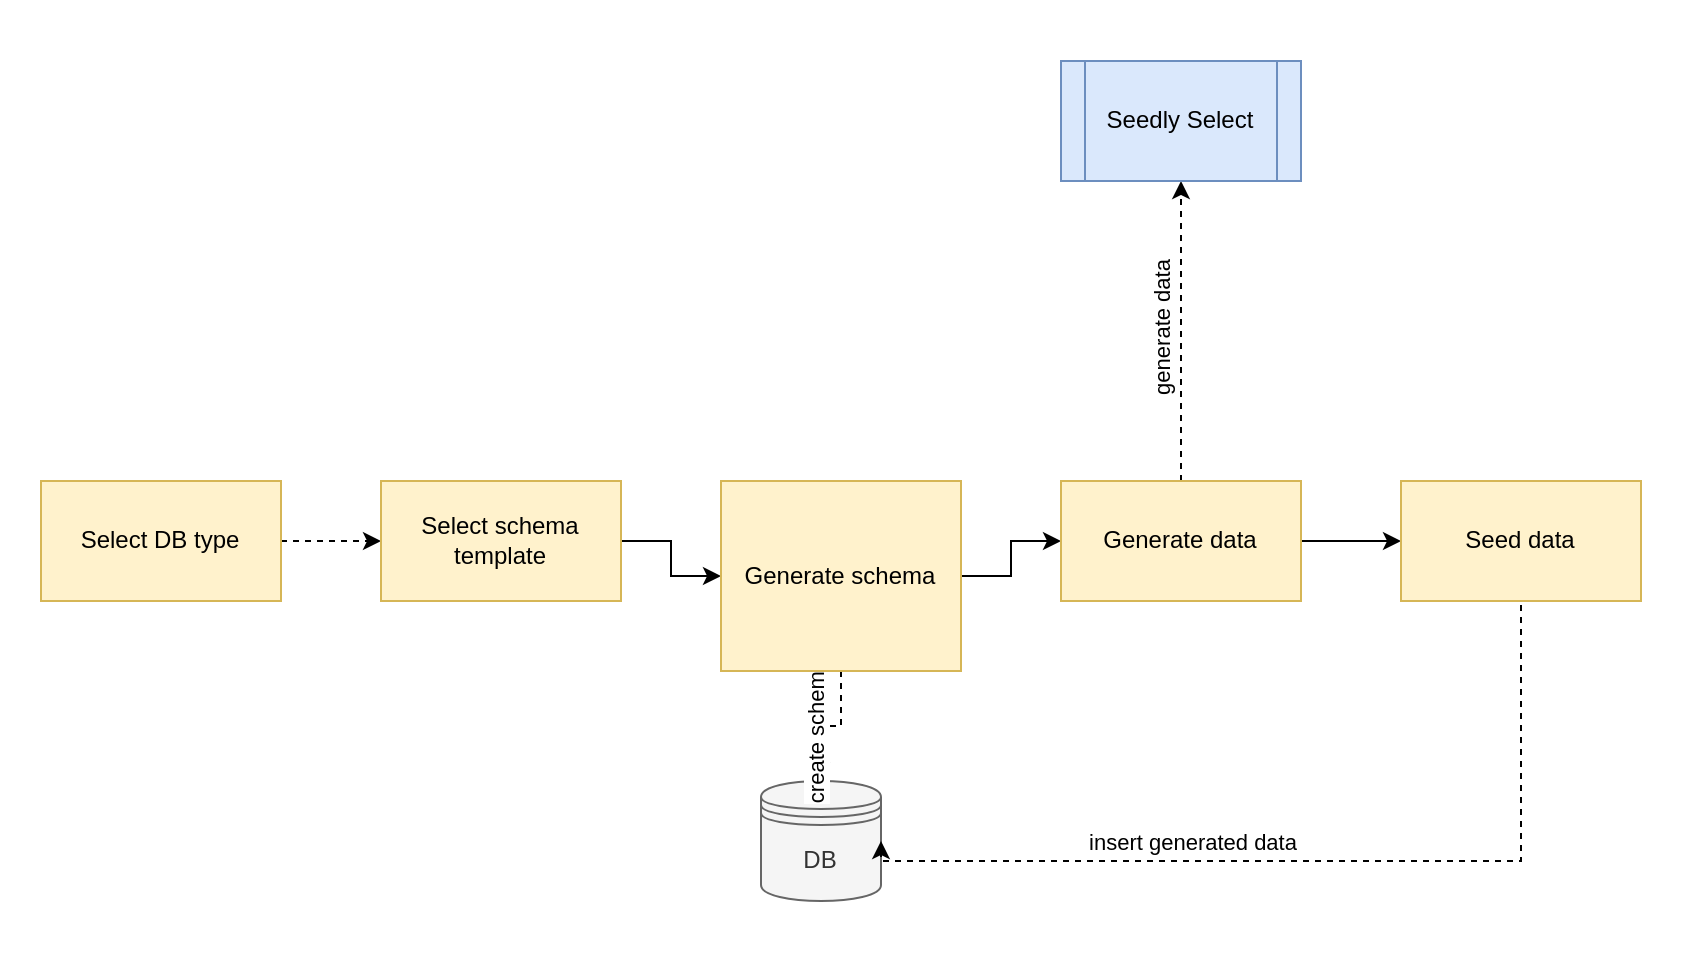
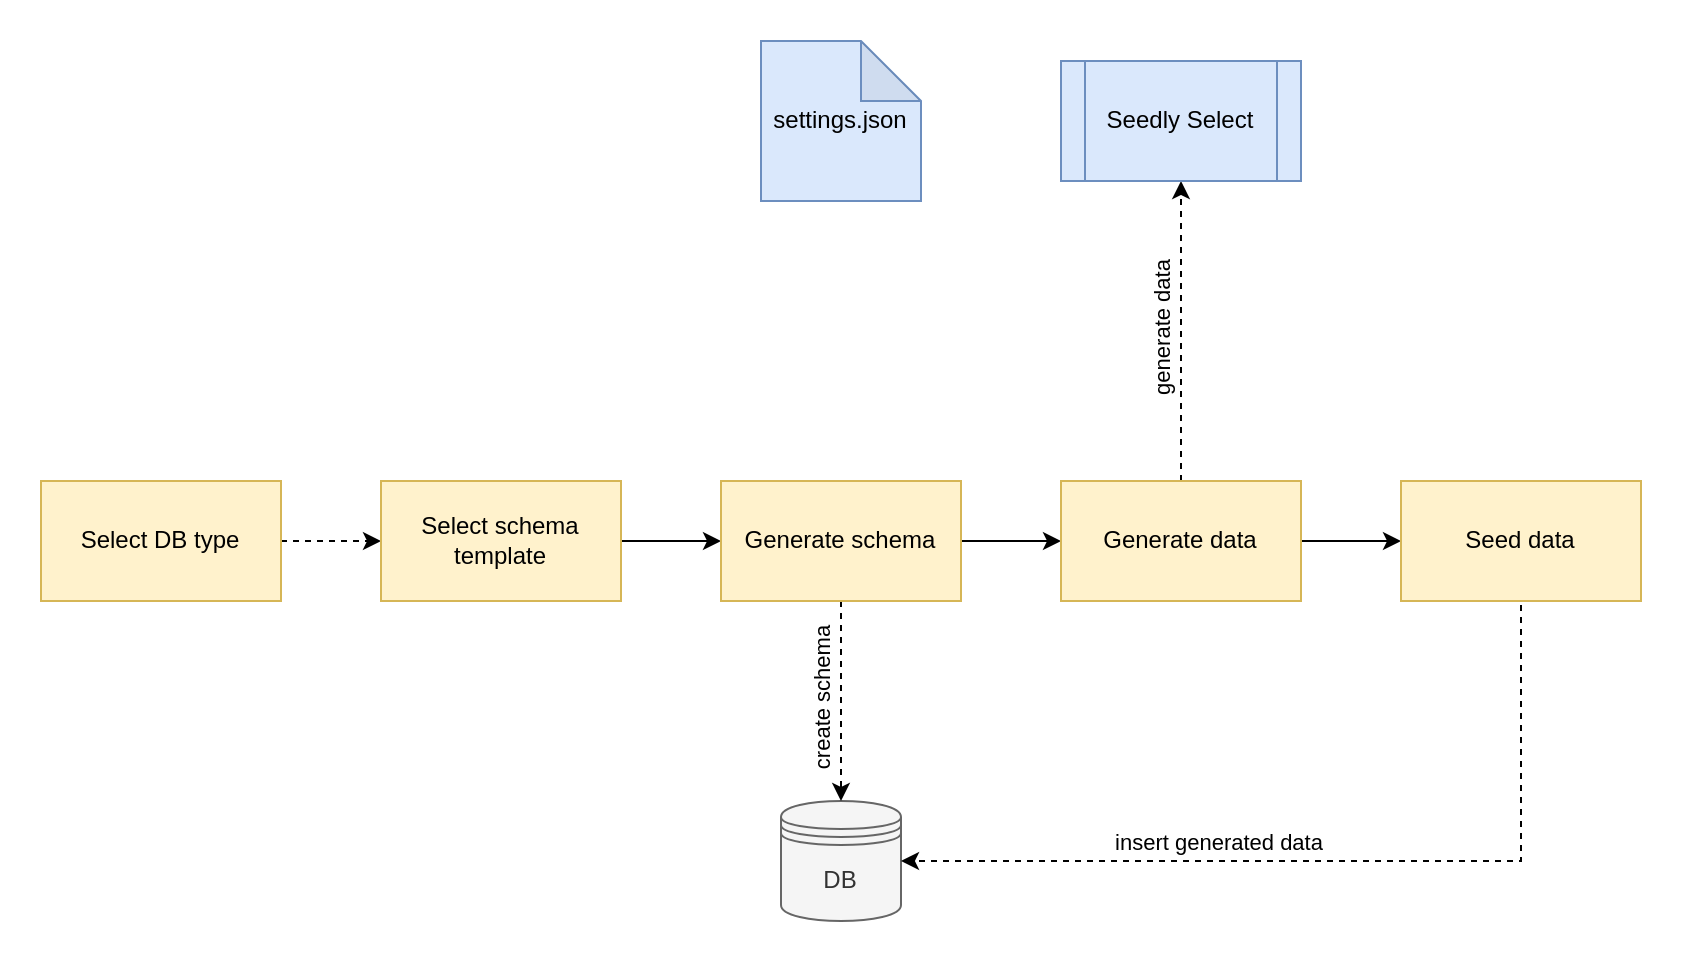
  <mxCell id="0" />
  <mxCell id="1" parent="0" />
- <mxCell id="2" value="DB" style="shape=datastore;whiteSpace=wrap;html=1;fillColor=#f5f5f5;fontColor=#333333;strokeColor=#666666;" vertex="1" parent="1"><mxGeometry x="380" y="390" width="60" height="60" as="geometry" /></mxCell>
+ <mxCell id="2" value="DB" style="shape=datastore;whiteSpace=wrap;html=1;fillColor=#f5f5f5;fontColor=#333333;strokeColor=#666666;" vertex="1" parent="1"><mxGeometry x="390" y="400" width="60" height="60" as="geometry" /></mxCell>
  <mxCell id="3" value="" style="edgeStyle=orthogonalEdgeStyle;rounded=0;orthogonalLoop=1;jettySize=auto;html=1;dashed=1;" edge="1" parent="1" source="4" target="6"><mxGeometry relative="1" as="geometry" /></mxCell>
  <mxCell id="4" value="Select DB type" style="rounded=0;whiteSpace=wrap;html=1;fillColor=#fff2cc;strokeColor=#d6b656;" vertex="1" parent="1"><mxGeometry x="20" y="240" width="120" height="60" as="geometry" /></mxCell>
  <mxCell id="5" value="" style="edgeStyle=orthogonalEdgeStyle;rounded=0;orthogonalLoop=1;jettySize=auto;html=1;" edge="1" parent="1" source="6" target="10"><mxGeometry relative="1" as="geometry" /></mxCell>
  <mxCell id="6" value="Select schema template" style="whiteSpace=wrap;html=1;rounded=0;fillColor=#fff2cc;strokeColor=#d6b656;" vertex="1" parent="1"><mxGeometry x="190" y="240" width="120" height="60" as="geometry" /></mxCell>
  <mxCell id="7" value="" style="edgeStyle=orthogonalEdgeStyle;rounded=0;orthogonalLoop=1;jettySize=auto;html=1;" edge="1" parent="1" source="10" target="14"><mxGeometry relative="1" as="geometry" /></mxCell>
  <mxCell id="8" style="edgeStyle=orthogonalEdgeStyle;rounded=0;orthogonalLoop=1;jettySize=auto;html=1;dashed=1;" edge="1" parent="1" source="10" target="2"><mxGeometry relative="1" as="geometry" /></mxCell>
  <mxCell id="9" value="create schema" style="edgeLabel;html=1;align=center;verticalAlign=middle;resizable=0;points=[];rotation=-90;" vertex="1" connectable="0" parent="8"><mxGeometry x="-0.087" relative="1" as="geometry"><mxPoint x="-10" y="4" as="offset" /></mxGeometry></mxCell>
- <mxCell id="10" value="Generate schema" style="whiteSpace=wrap;html=1;rounded=0;fillColor=#fff2cc;strokeColor=#d6b656;" vertex="1" parent="1"><mxGeometry x="360" y="240" width="120" height="95" as="geometry" /></mxCell>
+ <mxCell id="10" value="Generate schema" style="whiteSpace=wrap;html=1;rounded=0;fillColor=#fff2cc;strokeColor=#d6b656;" vertex="1" parent="1"><mxGeometry x="360" y="240" width="120" height="60" as="geometry" /></mxCell>
  <mxCell id="11" style="edgeStyle=orthogonalEdgeStyle;rounded=0;orthogonalLoop=1;jettySize=auto;html=1;dashed=1;entryX=0.5;entryY=1;entryDx=0;entryDy=0;" edge="1" parent="1" source="14" target="19"><mxGeometry relative="1" as="geometry"><mxPoint x="590" y="80" as="targetPoint" /></mxGeometry></mxCell>
  <mxCell id="12" value="generate data" style="edgeLabel;html=1;align=center;verticalAlign=middle;resizable=0;points=[];rotation=-90;" vertex="1" connectable="0" parent="11"><mxGeometry x="0.094" y="-3" relative="1" as="geometry"><mxPoint x="-13" y="7" as="offset" /></mxGeometry></mxCell>
  <mxCell id="13" value="" style="edgeStyle=orthogonalEdgeStyle;rounded=0;orthogonalLoop=1;jettySize=auto;html=1;" edge="1" parent="1" source="14" target="18"><mxGeometry relative="1" as="geometry" /></mxCell>
  <mxCell id="14" value="Generate data" style="whiteSpace=wrap;html=1;rounded=0;fillColor=#fff2cc;strokeColor=#d6b656;" vertex="1" parent="1"><mxGeometry x="530" y="240" width="120" height="60" as="geometry" /></mxCell>
+ <mxCell id="15" value="settings.json" style="shape=note;whiteSpace=wrap;html=1;backgroundOutline=1;darkOpacity=0.05;fillColor=#dae8fc;strokeColor=#6c8ebf;" vertex="1" parent="1"><mxGeometry x="380" y="20" width="80" height="80" as="geometry" /></mxCell>
  <mxCell id="16" style="edgeStyle=orthogonalEdgeStyle;rounded=0;orthogonalLoop=1;jettySize=auto;html=1;dashed=1;entryX=1;entryY=0.5;entryDx=0;entryDy=0;" edge="1" parent="1" target="2"><mxGeometry relative="1" as="geometry"><mxPoint x="760" y="302" as="sourcePoint" /><mxPoint x="450" y="494" as="targetPoint" /><Array as="points"><mxPoint x="760" y="430" /></Array></mxGeometry></mxCell>
  <mxCell id="17" value="insert generated data" style="edgeLabel;html=1;align=center;verticalAlign=middle;resizable=0;points=[];" vertex="1" connectable="0" parent="16"><mxGeometry x="0.284" y="-2" relative="1" as="geometry"><mxPoint x="1" y="-8" as="offset" /></mxGeometry></mxCell>
  <mxCell id="18" value="Seed data" style="whiteSpace=wrap;html=1;rounded=0;fillColor=#fff2cc;strokeColor=#d6b656;" vertex="1" parent="1"><mxGeometry x="700" y="240" width="120" height="60" as="geometry" /></mxCell>
  <mxCell id="19" value="Seedly Select" style="shape=process;whiteSpace=wrap;html=1;backgroundOutline=1;fillColor=#dae8fc;strokeColor=#6c8ebf;" vertex="1" parent="1"><mxGeometry x="530" y="30" width="120" height="60" as="geometry" /></mxCell>
